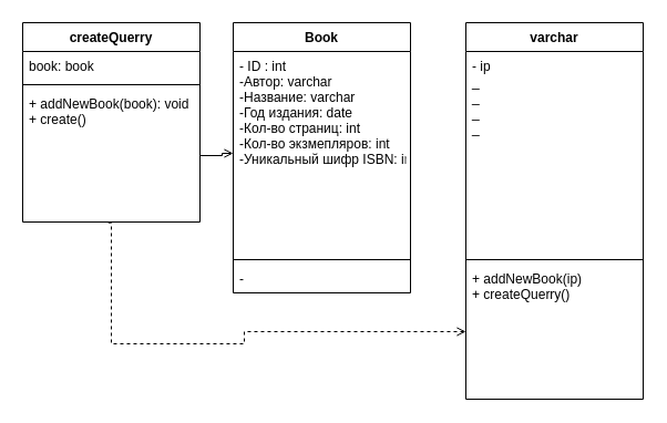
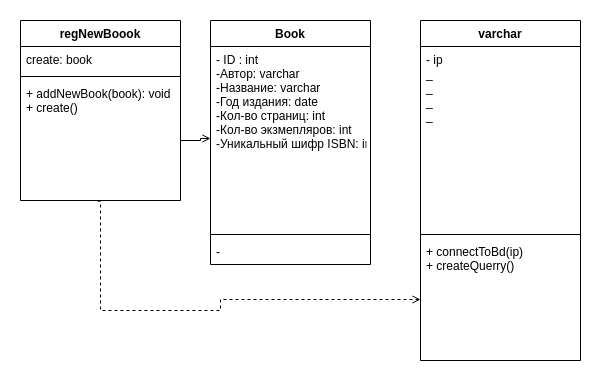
  <mxCell id="0" />
  <mxCell id="1" parent="0" />
- <mxCell id="2" value="createQuerry" style="swimlane;fontStyle=1;align=center;verticalAlign=top;childLayout=stackLayout;horizontal=1;startSize=26;horizontalStack=0;resizeParent=1;resizeParentMax=0;resizeLast=0;collapsible=1;marginBottom=0;" vertex="1" parent="1"><mxGeometry x="20" y="20" width="160" height="180" as="geometry" /></mxCell>
- <mxCell id="3" value="book: book" style="text;strokeColor=none;fillColor=none;align=left;verticalAlign=top;spacingLeft=4;spacingRight=4;overflow=hidden;rotatable=0;points=[[0,0.5],[1,0.5]];portConstraint=eastwest;" vertex="1" parent="2"><mxGeometry y="26" width="160" height="26" as="geometry" /></mxCell>
+ <mxCell id="2" value="regNewBoook" style="swimlane;fontStyle=1;align=center;verticalAlign=top;childLayout=stackLayout;horizontal=1;startSize=26;horizontalStack=0;resizeParent=1;resizeParentMax=0;resizeLast=0;collapsible=1;marginBottom=0;" vertex="1" parent="1"><mxGeometry x="20" y="20" width="160" height="180" as="geometry" /></mxCell>
+ <mxCell id="3" value="create: book" style="text;strokeColor=none;fillColor=none;align=left;verticalAlign=top;spacingLeft=4;spacingRight=4;overflow=hidden;rotatable=0;points=[[0,0.5],[1,0.5]];portConstraint=eastwest;" vertex="1" parent="2"><mxGeometry y="26" width="160" height="26" as="geometry" /></mxCell>
  <mxCell id="4" value="" style="line;strokeWidth=1;fillColor=none;align=left;verticalAlign=middle;spacingTop=-1;spacingLeft=3;spacingRight=3;rotatable=0;labelPosition=right;points=[];portConstraint=eastwest;" vertex="1" parent="2"><mxGeometry y="52" width="160" height="8" as="geometry" /></mxCell>
  <mxCell id="5" value="+ addNewBook(book): void&#10;+ create()&#10;" style="text;strokeColor=none;fillColor=none;align=left;verticalAlign=top;spacingLeft=4;spacingRight=4;overflow=hidden;rotatable=0;points=[[0,0.5],[1,0.5]];portConstraint=eastwest;" vertex="1" parent="2"><mxGeometry y="60" width="160" height="120" as="geometry" /></mxCell>
  <mxCell id="6" value="Book" style="swimlane;fontStyle=1;align=center;verticalAlign=top;childLayout=stackLayout;horizontal=1;startSize=26;horizontalStack=0;resizeParent=1;resizeParentMax=0;resizeLast=0;collapsible=1;marginBottom=0;" vertex="1" parent="1"><mxGeometry x="210" y="20" width="160" height="244" as="geometry" /></mxCell>
  <mxCell id="7" value="- ID : int&#10;-Автор: varchar&#10;-Название: varchar&#10;-Год издания: date&#10;-Кол-во страниц: int&#10;-Кол-во экзмепляров: int&#10;-Уникальный шифр ISBN: int&#10;&#10;&#10;" style="text;strokeColor=none;fillColor=none;align=left;verticalAlign=top;spacingLeft=4;spacingRight=4;overflow=hidden;rotatable=0;points=[[0,0.5],[1,0.5]];portConstraint=eastwest;" vertex="1" parent="6"><mxGeometry y="26" width="160" height="184" as="geometry" /></mxCell>
  <mxCell id="8" value="" style="line;strokeWidth=1;fillColor=none;align=left;verticalAlign=middle;spacingTop=-1;spacingLeft=3;spacingRight=3;rotatable=0;labelPosition=right;points=[];portConstraint=eastwest;" vertex="1" parent="6"><mxGeometry y="210" width="160" height="8" as="geometry" /></mxCell>
  <mxCell id="9" value="-" style="text;strokeColor=none;fillColor=none;align=left;verticalAlign=top;spacingLeft=4;spacingRight=4;overflow=hidden;rotatable=0;points=[[0,0.5],[1,0.5]];portConstraint=eastwest;" vertex="1" parent="6"><mxGeometry y="218" width="160" height="26" as="geometry" /></mxCell>
  <mxCell id="10" value="varchar" style="swimlane;fontStyle=1;align=center;verticalAlign=top;childLayout=stackLayout;horizontal=1;startSize=26;horizontalStack=0;resizeParent=1;resizeParentMax=0;resizeLast=0;collapsible=1;marginBottom=0;" vertex="1" parent="1"><mxGeometry x="420" y="20" width="160" height="340" as="geometry" /></mxCell>
  <mxCell id="11" value="- ip&#10;_&#10;_&#10;_&#10;_&#10;" style="text;strokeColor=none;fillColor=none;align=left;verticalAlign=top;spacingLeft=4;spacingRight=4;overflow=hidden;rotatable=0;points=[[0,0.5],[1,0.5]];portConstraint=eastwest;" vertex="1" parent="10"><mxGeometry y="26" width="160" height="184" as="geometry" /></mxCell>
  <mxCell id="12" value="" style="line;strokeWidth=1;fillColor=none;align=left;verticalAlign=middle;spacingTop=-1;spacingLeft=3;spacingRight=3;rotatable=0;labelPosition=right;points=[];portConstraint=eastwest;" vertex="1" parent="10"><mxGeometry y="210" width="160" height="8" as="geometry" /></mxCell>
- <mxCell id="13" value="+ addNewBook(ip)&#10;+ createQuerry()" style="text;strokeColor=none;fillColor=none;align=left;verticalAlign=top;spacingLeft=4;spacingRight=4;overflow=hidden;rotatable=0;points=[[0,0.5],[1,0.5]];portConstraint=eastwest;" vertex="1" parent="10"><mxGeometry y="218" width="160" height="122" as="geometry" /></mxCell>
+ <mxCell id="13" value="+ connectToBd(ip)&#10;+ createQuerry()" style="text;strokeColor=none;fillColor=none;align=left;verticalAlign=top;spacingLeft=4;spacingRight=4;overflow=hidden;rotatable=0;points=[[0,0.5],[1,0.5]];portConstraint=eastwest;" vertex="1" parent="10"><mxGeometry y="218" width="160" height="122" as="geometry" /></mxCell>
  <mxCell id="14" style="edgeStyle=orthogonalEdgeStyle;rounded=0;orthogonalLoop=1;jettySize=auto;html=1;entryX=0;entryY=0.5;entryDx=0;entryDy=0;endArrow=open;endFill=0;" edge="1" parent="1" source="5" target="7"><mxGeometry relative="1" as="geometry" /></mxCell>
  <mxCell id="15" style="edgeStyle=orthogonalEdgeStyle;rounded=0;orthogonalLoop=1;jettySize=auto;html=1;entryX=0;entryY=0.5;entryDx=0;entryDy=0;exitX=0.483;exitY=1.006;exitDx=0;exitDy=0;exitPerimeter=0;endArrow=open;endFill=0;dashed=1;" edge="1" parent="1" source="5" target="13"><mxGeometry relative="1" as="geometry"><mxPoint x="190" y="150" as="sourcePoint" /><mxPoint x="220" y="148" as="targetPoint" /><Array as="points"><mxPoint x="100" y="201" /><mxPoint x="100" y="310" /><mxPoint x="220" y="310" /><mxPoint x="220" y="299" /></Array></mxGeometry></mxCell>
